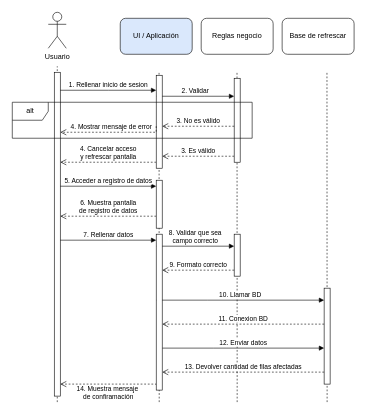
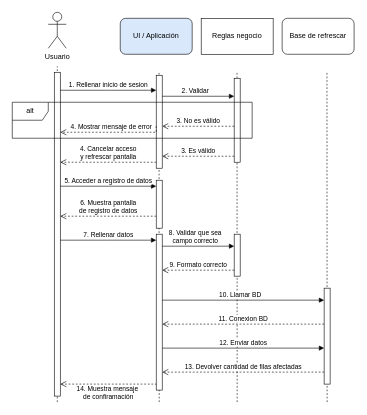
  <mxCell id="0" />
  <mxCell id="1" parent="0" />
  <mxCell id="2" value="" style="endArrow=none;dashed=1;html=1;rounded=0;" parent="1" edge="1"><mxGeometry width="50" height="50" relative="1" as="geometry"><mxPoint x="545" y="670" as="sourcePoint" /><mxPoint x="544.74" y="120" as="targetPoint" /></mxGeometry></mxCell>
  <mxCell id="3" value="" style="endArrow=none;dashed=1;html=1;rounded=0;" parent="1" edge="1"><mxGeometry width="50" height="50" relative="1" as="geometry"><mxPoint x="395" y="670" as="sourcePoint" /><mxPoint x="394.74" y="120" as="targetPoint" /></mxGeometry></mxCell>
  <mxCell id="4" value="" style="endArrow=none;dashed=1;html=1;rounded=0;" parent="1" edge="1"><mxGeometry width="50" height="50" relative="1" as="geometry"><mxPoint x="265" y="670" as="sourcePoint" /><mxPoint x="264.74" y="120" as="targetPoint" /></mxGeometry></mxCell>
  <mxCell id="5" value="" style="endArrow=none;dashed=1;html=1;rounded=0;" parent="1" edge="1"><mxGeometry width="50" height="50" relative="1" as="geometry"><mxPoint x="95" y="670" as="sourcePoint" /><mxPoint x="95" y="110" as="targetPoint" /></mxGeometry></mxCell>
  <mxCell id="6" value="" style="html=1;points=[[0,0,0,0,5],[0,1,0,0,-5],[1,0,0,0,5],[1,1,0,0,-5]];perimeter=orthogonalPerimeter;outlineConnect=0;targetShapes=umlLifeline;portConstraint=eastwest;newEdgeStyle={&quot;curved&quot;:0,&quot;rounded&quot;:0};" parent="1" vertex="1"><mxGeometry x="90" y="120" width="10" height="540" as="geometry" /></mxCell>
  <mxCell id="7" value="1. Rellenar inicio de sesion" style="html=1;verticalAlign=bottom;endArrow=block;edgeStyle=elbowEdgeStyle;elbow=vertical;curved=0;rounded=0;" parent="1" edge="1"><mxGeometry relative="1" as="geometry"><mxPoint x="100" y="150" as="sourcePoint" /><Array as="points"><mxPoint x="180" y="150" /></Array><mxPoint x="260" y="150" as="targetPoint" /></mxGeometry></mxCell>
  <mxCell id="8" value="4. Cancelar acceso&lt;div&gt;y refrescar pantalla&lt;/div&gt;" style="html=1;verticalAlign=bottom;endArrow=open;dashed=1;endSize=8;edgeStyle=elbowEdgeStyle;elbow=vertical;curved=0;rounded=0;" parent="1" edge="1"><mxGeometry relative="1" as="geometry"><mxPoint x="100" y="270" as="targetPoint" /><Array as="points"><mxPoint x="195" y="270" /></Array><mxPoint x="260" y="270" as="sourcePoint" /></mxGeometry></mxCell>
  <mxCell id="9" value="Usuario" style="shape=umlActor;verticalLabelPosition=bottom;verticalAlign=top;html=1;" parent="1" vertex="1"><mxGeometry x="80" y="20" width="30" height="60" as="geometry" /></mxCell>
  <mxCell id="10" value="3. Es válido" style="html=1;verticalAlign=bottom;endArrow=open;dashed=1;endSize=8;edgeStyle=elbowEdgeStyle;elbow=vertical;curved=0;rounded=0;" parent="1" edge="1"><mxGeometry relative="1" as="geometry"><mxPoint x="270" y="260" as="targetPoint" /><Array as="points"><mxPoint x="355" y="260" /></Array><mxPoint x="390" y="260" as="sourcePoint" /></mxGeometry></mxCell>
  <mxCell id="11" value="2. Validar" style="html=1;verticalAlign=bottom;endArrow=block;edgeStyle=elbowEdgeStyle;elbow=vertical;curved=0;rounded=0;" parent="1" target="12" edge="1"><mxGeometry relative="1" as="geometry"><mxPoint x="260" y="160" as="sourcePoint" /><Array as="points"><mxPoint x="340" y="160" /></Array><mxPoint x="410" y="160" as="targetPoint" /></mxGeometry></mxCell>
  <mxCell id="12" value="" style="html=1;points=[[0,0,0,0,5],[0,1,0,0,-5],[1,0,0,0,5],[1,1,0,0,-5]];perimeter=orthogonalPerimeter;outlineConnect=0;targetShapes=umlLifeline;portConstraint=eastwest;newEdgeStyle={&quot;curved&quot;:0,&quot;rounded&quot;:0};" parent="1" vertex="1"><mxGeometry x="390" y="130" width="10" height="140" as="geometry" /></mxCell>
  <mxCell id="13" value="5. Acceder a registro de datos" style="html=1;verticalAlign=bottom;endArrow=block;edgeStyle=elbowEdgeStyle;elbow=vertical;curved=0;rounded=0;" parent="1" edge="1"><mxGeometry relative="1" as="geometry"><mxPoint x="100" y="310" as="sourcePoint" /><Array as="points"><mxPoint x="180" y="310" /></Array><mxPoint x="260" y="310" as="targetPoint" /></mxGeometry></mxCell>
  <mxCell id="14" value="6. Muestra pantalla&lt;div&gt;de registro de datos&lt;/div&gt;" style="html=1;verticalAlign=bottom;endArrow=open;dashed=1;endSize=8;edgeStyle=elbowEdgeStyle;elbow=vertical;curved=0;rounded=0;" parent="1" edge="1"><mxGeometry relative="1" as="geometry"><mxPoint x="100" y="360" as="targetPoint" /><Array as="points"><mxPoint x="195" y="360" /></Array><mxPoint x="260" y="360" as="sourcePoint" /></mxGeometry></mxCell>
  <mxCell id="15" value="" style="html=1;points=[[0,0,0,0,5],[0,1,0,0,-5],[1,0,0,0,5],[1,1,0,0,-5]];perimeter=orthogonalPerimeter;outlineConnect=0;targetShapes=umlLifeline;portConstraint=eastwest;newEdgeStyle={&quot;curved&quot;:0,&quot;rounded&quot;:0};" parent="1" vertex="1"><mxGeometry x="390" y="390" width="10" height="70" as="geometry" /></mxCell>
  <mxCell id="16" value="" style="html=1;points=[[0,0,0,0,5],[0,1,0,0,-5],[1,0,0,0,5],[1,1,0,0,-5]];perimeter=orthogonalPerimeter;outlineConnect=0;targetShapes=umlLifeline;portConstraint=eastwest;newEdgeStyle={&quot;curved&quot;:0,&quot;rounded&quot;:0};" parent="1" vertex="1"><mxGeometry x="540" y="480" width="10" height="160" as="geometry" /></mxCell>
  <mxCell id="17" value="10. Llamar BD" style="html=1;verticalAlign=bottom;endArrow=block;edgeStyle=elbowEdgeStyle;elbow=vertical;curved=0;rounded=0;" parent="1" target="16" edge="1"><mxGeometry relative="1" as="geometry"><mxPoint x="260" y="500" as="sourcePoint" /><Array as="points"><mxPoint x="345" y="500" /></Array><mxPoint x="530" y="500" as="targetPoint" /></mxGeometry></mxCell>
  <mxCell id="18" value="12. Enviar datos" style="html=1;verticalAlign=bottom;endArrow=block;edgeStyle=elbowEdgeStyle;elbow=vertical;curved=0;rounded=0;" parent="1" edge="1"><mxGeometry relative="1" as="geometry"><mxPoint x="270" y="580" as="sourcePoint" /><Array as="points"><mxPoint x="355" y="580" /></Array><mxPoint x="540" y="580" as="targetPoint" /></mxGeometry></mxCell>
  <mxCell id="19" value="11. Conexion BD" style="html=1;verticalAlign=bottom;endArrow=open;dashed=1;endSize=8;edgeStyle=elbowEdgeStyle;elbow=vertical;curved=0;rounded=0;" parent="1" edge="1"><mxGeometry relative="1" as="geometry"><mxPoint x="270" y="540" as="targetPoint" /><Array as="points"><mxPoint x="475" y="540" /></Array><mxPoint x="540" y="540" as="sourcePoint" /></mxGeometry></mxCell>
  <mxCell id="20" value="13. Devolver cantidad de filas afectadas" style="html=1;verticalAlign=bottom;endArrow=open;dashed=1;endSize=8;edgeStyle=elbowEdgeStyle;elbow=vertical;curved=0;rounded=0;" parent="1" source="16" edge="1"><mxGeometry relative="1" as="geometry"><mxPoint x="270" y="620" as="targetPoint" /><Array as="points"><mxPoint x="465" y="620" /></Array><mxPoint x="530" y="620" as="sourcePoint" /></mxGeometry></mxCell>
  <mxCell id="21" value="" style="html=1;points=[[0,0,0,0,5],[0,1,0,0,-5],[1,0,0,0,5],[1,1,0,0,-5]];perimeter=orthogonalPerimeter;outlineConnect=0;targetShapes=umlLifeline;portConstraint=eastwest;newEdgeStyle={&quot;curved&quot;:0,&quot;rounded&quot;:0};" parent="1" vertex="1"><mxGeometry x="260" y="125" width="10" height="155" as="geometry" /></mxCell>
  <mxCell id="22" value="7. Rellenar datos" style="html=1;verticalAlign=bottom;endArrow=block;edgeStyle=elbowEdgeStyle;elbow=vertical;curved=0;rounded=0;" parent="1" edge="1"><mxGeometry relative="1" as="geometry"><mxPoint x="100" y="400" as="sourcePoint" /><Array as="points"><mxPoint x="180" y="400" /></Array><mxPoint x="260" y="400" as="targetPoint" /></mxGeometry></mxCell>
  <mxCell id="23" value="8. Validar que sea&lt;div&gt;campo correcto&lt;/div&gt;" style="html=1;verticalAlign=bottom;endArrow=block;edgeStyle=elbowEdgeStyle;elbow=vertical;curved=0;rounded=0;" parent="1" edge="1"><mxGeometry relative="1" as="geometry"><mxPoint x="260" y="410" as="sourcePoint" /><Array as="points"><mxPoint x="340" y="410" /></Array><mxPoint x="390" y="410" as="targetPoint" /></mxGeometry></mxCell>
  <mxCell id="24" value="9. Formato correcto" style="html=1;verticalAlign=bottom;endArrow=open;dashed=1;endSize=8;edgeStyle=elbowEdgeStyle;elbow=vertical;curved=0;rounded=0;" parent="1" target="27" edge="1"><mxGeometry relative="1" as="geometry"><mxPoint x="260" y="450.31" as="targetPoint" /><Array as="points" /><mxPoint x="390" y="450" as="sourcePoint" /></mxGeometry></mxCell>
  <mxCell id="25" value="14. Muestra mensaje&amp;nbsp;&lt;div&gt;de confiramación&lt;/div&gt;" style="html=1;verticalAlign=bottom;endArrow=open;dashed=1;endSize=8;edgeStyle=elbowEdgeStyle;elbow=vertical;curved=0;rounded=0;" parent="1" edge="1"><mxGeometry x="0.006" y="30" relative="1" as="geometry"><mxPoint x="100" y="640" as="targetPoint" /><Array as="points"><mxPoint x="305" y="640" /></Array><mxPoint x="260" y="641" as="sourcePoint" /><mxPoint as="offset" /></mxGeometry></mxCell>
  <mxCell id="26" value="" style="html=1;points=[[0,0,0,0,5],[0,1,0,0,-5],[1,0,0,0,5],[1,1,0,0,-5]];perimeter=orthogonalPerimeter;outlineConnect=0;targetShapes=umlLifeline;portConstraint=eastwest;newEdgeStyle={&quot;curved&quot;:0,&quot;rounded&quot;:0};" parent="1" vertex="1"><mxGeometry x="260" y="300" width="10" height="80" as="geometry" /></mxCell>
  <mxCell id="27" value="" style="html=1;points=[[0,0,0,0,5],[0,1,0,0,-5],[1,0,0,0,5],[1,1,0,0,-5]];perimeter=orthogonalPerimeter;outlineConnect=0;targetShapes=umlLifeline;portConstraint=eastwest;newEdgeStyle={&quot;curved&quot;:0,&quot;rounded&quot;:0};" parent="1" vertex="1"><mxGeometry x="260" y="390" width="10" height="260" as="geometry" /></mxCell>
  <mxCell id="28" value="UI / Aplicación" style="rounded=1;whiteSpace=wrap;html=1;fillColor=#dae8fc;" parent="1" vertex="1"><mxGeometry x="200" y="30" width="120" height="60" as="geometry" /></mxCell>
- <mxCell id="29" value="Reglas negocio" style="rounded=1;whiteSpace=wrap;html=1;" parent="1" vertex="1"><mxGeometry x="335" y="30" width="120" height="60" as="geometry" /></mxCell>
+ <mxCell id="29" value="Reglas negocio" style="whiteSpace=wrap;html=1;rounded=0;" parent="1" vertex="1"><mxGeometry x="335" y="30" width="120" height="60" as="geometry" /></mxCell>
  <mxCell id="30" value="Base de refrescar" style="rounded=1;whiteSpace=wrap;html=1;" parent="1" vertex="1"><mxGeometry x="470" y="30" width="120" height="60" as="geometry" /></mxCell>
  <mxCell id="31" value="3. No es válido" style="html=1;verticalAlign=bottom;endArrow=open;dashed=1;endSize=8;edgeStyle=elbowEdgeStyle;elbow=vertical;curved=0;rounded=0;" parent="1" edge="1"><mxGeometry relative="1" as="geometry"><mxPoint x="270" y="210" as="targetPoint" /><Array as="points"><mxPoint x="355" y="210" /></Array><mxPoint x="390" y="210" as="sourcePoint" /></mxGeometry></mxCell>
  <mxCell id="32" value="4. Mostrar mensaje de error" style="html=1;verticalAlign=bottom;endArrow=open;dashed=1;endSize=8;edgeStyle=elbowEdgeStyle;elbow=vertical;curved=0;rounded=0;" parent="1" target="6" edge="1"><mxGeometry relative="1" as="geometry"><mxPoint x="140" y="210" as="targetPoint" /><Array as="points"><mxPoint x="250" y="220" /><mxPoint x="225" y="210" /></Array><mxPoint x="260" y="210" as="sourcePoint" /></mxGeometry></mxCell>
  <mxCell id="33" value="alt" style="shape=umlFrame;whiteSpace=wrap;html=1;pointerEvents=0;" parent="1" vertex="1"><mxGeometry x="20" y="170" width="400" height="60" as="geometry" /></mxCell>
